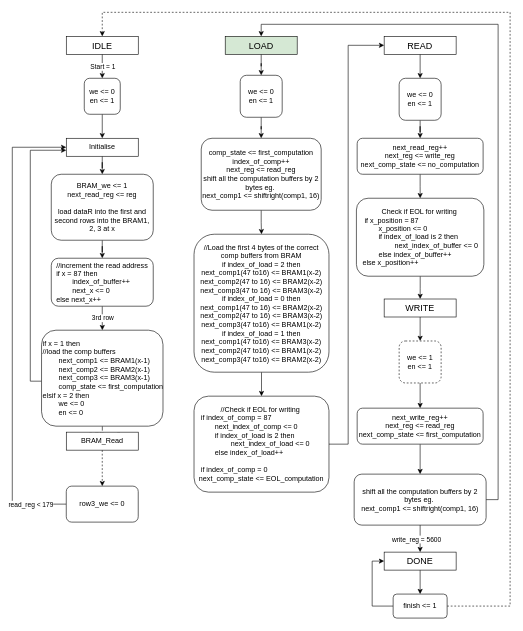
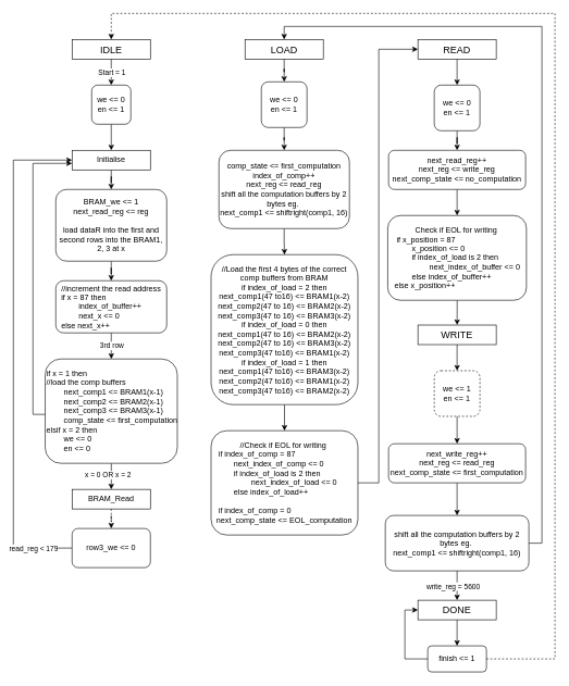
  <mxCell id="0" />
  <mxCell id="1" parent="0" />
  <mxCell id="2" value="" style="edgeStyle=orthogonalEdgeStyle;rounded=0;orthogonalLoop=1;jettySize=auto;html=1;" edge="1" parent="1" source="4" target="6"><mxGeometry relative="1" as="geometry" /></mxCell>
  <mxCell id="3" value="Start = 1" style="edgeLabel;html=1;align=center;verticalAlign=middle;resizable=0;points=[];" vertex="1" connectable="0" parent="2"><mxGeometry x="0.233" y="-4" relative="1" as="geometry"><mxPoint x="4" y="-5" as="offset" /></mxGeometry></mxCell>
  <mxCell id="4" value="IDLE" style="rounded=0;whiteSpace=wrap;html=1;fontSize=15;" vertex="1" parent="1"><mxGeometry x="110" y="60" width="120" height="30" as="geometry" /></mxCell>
  <mxCell id="5" value="" style="edgeStyle=orthogonalEdgeStyle;rounded=0;orthogonalLoop=1;jettySize=auto;html=1;" edge="1" parent="1" source="6" target="8"><mxGeometry relative="1" as="geometry" /></mxCell>
  <mxCell id="6" value="we &amp;lt;= 0&lt;div&gt;en &amp;lt;= 1&lt;/div&gt;" style="rounded=1;whiteSpace=wrap;html=1;" vertex="1" parent="1"><mxGeometry x="140" y="130" width="60" height="60" as="geometry" /></mxCell>
  <mxCell id="7" value="" style="edgeStyle=orthogonalEdgeStyle;rounded=0;orthogonalLoop=1;jettySize=auto;html=1;" edge="1" parent="1" source="8" target="10"><mxGeometry relative="1" as="geometry" /></mxCell>
  <mxCell id="8" value="Initialise" style="rounded=0;whiteSpace=wrap;html=1;" vertex="1" parent="1"><mxGeometry x="110" y="230" width="120" height="30" as="geometry" /></mxCell>
  <mxCell id="9" value="" style="edgeStyle=orthogonalEdgeStyle;rounded=0;orthogonalLoop=1;jettySize=auto;html=1;" edge="1" parent="1" source="10" target="22"><mxGeometry relative="1" as="geometry" /></mxCell>
  <mxCell id="10" value="&lt;div&gt;BRAM_we &amp;lt;= 1&lt;/div&gt;&lt;div&gt;next_read_reg &amp;lt;= reg&lt;/div&gt;&lt;div&gt;&lt;br&gt;&lt;/div&gt;load dataR into the first and second rows into the BRAM1, 2, 3 at x" style="rounded=1;whiteSpace=wrap;html=1;" vertex="1" parent="1"><mxGeometry x="85" y="290" width="170" height="110" as="geometry" /></mxCell>
  <mxCell id="11" value="" style="edgeStyle=orthogonalEdgeStyle;rounded=0;orthogonalLoop=1;jettySize=auto;html=1;" edge="1" parent="1" source="14" target="16"><mxGeometry relative="1" as="geometry" /></mxCell>
  <mxCell id="12" value="x = 0 OR x = 2" style="edgeLabel;html=1;align=center;verticalAlign=middle;resizable=0;points=[];" vertex="1" connectable="0" parent="11"><mxGeometry x="-0.133" y="-6" relative="1" as="geometry"><mxPoint as="offset" /></mxGeometry></mxCell>
  <mxCell id="13" style="edgeStyle=orthogonalEdgeStyle;rounded=0;orthogonalLoop=1;jettySize=auto;html=1;" edge="1" parent="1" source="14"><mxGeometry relative="1" as="geometry"><mxPoint x="110" y="250" as="targetPoint" /><Array as="points"><mxPoint x="50" y="635" /><mxPoint x="50" y="250" /></Array></mxGeometry></mxCell>
  <mxCell id="14" value="if x = 1 then&lt;div&gt;//load the comp buffers&lt;br&gt;&lt;div&gt;&lt;span style=&quot;white-space: pre;&quot;&gt;&#09;&lt;/span&gt;next_comp1 &amp;lt;= BRAM1(x-1)&lt;/div&gt;&lt;div&gt;&lt;div&gt;&lt;span style=&quot;background-color: initial;&quot;&gt;&lt;span style=&quot;white-space: pre;&quot;&gt;&#09;&lt;/span&gt;next_&lt;/span&gt;comp2 &amp;lt;= BRAM2(x-1)&lt;/div&gt;&lt;div&gt;&lt;div&gt;&lt;span style=&quot;background-color: initial;&quot;&gt;&lt;span style=&quot;white-space: pre;&quot;&gt;&#09;&lt;/span&gt;next_&lt;/span&gt;comp3 &amp;lt;= BRAM3(x-1)&lt;/div&gt;&lt;div&gt;&lt;span style=&quot;background-color: initial;&quot;&gt;&lt;span style=&quot;white-space: pre;&quot;&gt;&#09;&lt;/span&gt;comp_state &amp;lt;= first_computation&lt;/span&gt;&lt;/div&gt;&lt;div&gt;&lt;span style=&quot;background-color: initial;&quot;&gt;elsif x = 2 then&lt;/span&gt;&lt;/div&gt;&lt;/div&gt;&lt;/div&gt;&lt;div&gt;&lt;span style=&quot;white-space: pre;&quot;&gt;&#09;&lt;/span&gt;we &amp;lt;= 0&lt;/div&gt;&lt;div&gt;&lt;span style=&quot;white-space: pre;&quot;&gt;&#09;&lt;/span&gt;en &amp;lt;= 0&lt;/div&gt;&lt;/div&gt;" style="rounded=1;whiteSpace=wrap;html=1;align=left;" vertex="1" parent="1"><mxGeometry x="68.75" y="550" width="202.5" height="160" as="geometry" /></mxCell>
  <mxCell id="15" value="" style="edgeStyle=orthogonalEdgeStyle;rounded=0;orthogonalLoop=1;jettySize=auto;html=1;dashed=1;" edge="1" parent="1" source="16" target="19"><mxGeometry relative="1" as="geometry" /></mxCell>
- <mxCell id="16" value="BRAM_Read" style="rounded=0;whiteSpace=wrap;html=1;" vertex="1" parent="1"><mxGeometry x="110" y="720" width="120" height="30" as="geometry" /></mxCell>
+ <mxCell id="16" value="BRAM_Read" style="rounded=0;whiteSpace=wrap;html=1;" vertex="1" parent="1"><mxGeometry x="110" y="750" width="120" height="30" as="geometry" /></mxCell>
  <mxCell id="17" style="edgeStyle=orthogonalEdgeStyle;rounded=0;orthogonalLoop=1;jettySize=auto;html=1;exitX=0;exitY=0.5;exitDx=0;exitDy=0;entryX=0;entryY=0.5;entryDx=0;entryDy=0;" edge="1" parent="1" source="19" target="8"><mxGeometry relative="1" as="geometry"><Array as="points"><mxPoint x="20" y="840" /><mxPoint x="20" y="245" /></Array></mxGeometry></mxCell>
  <mxCell id="18" value="read_reg &amp;lt; 179" style="edgeLabel;html=1;align=center;verticalAlign=middle;resizable=0;points=[];" vertex="1" connectable="0" parent="17"><mxGeometry x="-0.907" y="-1" relative="1" as="geometry"><mxPoint x="-24" y="1" as="offset" /></mxGeometry></mxCell>
  <mxCell id="19" value="row3_we &amp;lt;= 0" style="rounded=1;whiteSpace=wrap;html=1;" vertex="1" parent="1"><mxGeometry x="110" y="810" width="120" height="60" as="geometry" /></mxCell>
  <mxCell id="20" value="" style="edgeStyle=orthogonalEdgeStyle;rounded=0;orthogonalLoop=1;jettySize=auto;html=1;" edge="1" parent="1" source="22" target="14"><mxGeometry relative="1" as="geometry" /></mxCell>
  <mxCell id="21" value="3rd row" style="edgeLabel;html=1;align=center;verticalAlign=middle;resizable=0;points=[];" vertex="1" connectable="0" parent="20"><mxGeometry x="0.313" y="6" relative="1" as="geometry"><mxPoint x="-6" y="-6" as="offset" /></mxGeometry></mxCell>
  <mxCell id="22" value="&lt;div&gt;//increment the read address&lt;/div&gt;&lt;div style=&quot;text-align: left;&quot;&gt;&lt;span style=&quot;background-color: initial;&quot;&gt;if x = 87 then&lt;/span&gt;&lt;/div&gt;&lt;div style=&quot;text-align: left;&quot;&gt;&lt;span style=&quot;background-color: initial;&quot;&gt;&lt;span style=&quot;white-space: pre;&quot;&gt;&#09;&lt;/span&gt;index_of_buffer++&lt;/span&gt;&lt;span style=&quot;background-color: initial;&quot;&gt;&amp;nbsp;&lt;/span&gt;&lt;/div&gt;&lt;div style=&quot;text-align: left;&quot;&gt;&lt;span style=&quot;background-color: initial;&quot;&gt;&lt;span style=&quot;white-space: pre;&quot;&gt;&#09;&lt;/span&gt;next_x &amp;lt;= 0&lt;/span&gt;&lt;/div&gt;&lt;div style=&quot;text-align: left;&quot;&gt;else next_&lt;span style=&quot;background-color: initial;&quot;&gt;x++&lt;/span&gt;&lt;/div&gt;" style="rounded=1;whiteSpace=wrap;html=1;" vertex="1" parent="1"><mxGeometry x="85" y="430" width="170" height="80" as="geometry" /></mxCell>
  <mxCell id="23" value="" style="edgeStyle=orthogonalEdgeStyle;rounded=0;orthogonalLoop=1;jettySize=auto;html=1;" edge="1" parent="1" source="24" target="55"><mxGeometry relative="1" as="geometry" /></mxCell>
- <mxCell id="24" value="LOAD" style="rounded=0;whiteSpace=wrap;html=1;fontSize=15;fillColor=#d5e8d4;" vertex="1" parent="1"><mxGeometry x="375" y="60" width="120" height="30" as="geometry" /></mxCell>
+ <mxCell id="24" value="LOAD" style="rounded=0;whiteSpace=wrap;html=1;fontSize=15;" vertex="1" parent="1"><mxGeometry x="375" y="60" width="120" height="30" as="geometry" /></mxCell>
  <mxCell id="25" value="" style="edgeStyle=orthogonalEdgeStyle;rounded=0;orthogonalLoop=1;jettySize=auto;html=1;" edge="1" parent="1" source="26" target="28"><mxGeometry relative="1" as="geometry" /></mxCell>
  <mxCell id="26" value="&lt;div style=&quot;&quot;&gt;&lt;span style=&quot;background-color: initial;&quot;&gt;comp_state &amp;lt;= first_computation&lt;/span&gt;&lt;/div&gt;&lt;div&gt;&lt;span style=&quot;background-color: initial;&quot;&gt;index_of_comp++&lt;/span&gt;&lt;/div&gt;&lt;div&gt;next_reg &amp;lt;= read_reg&lt;/div&gt;&lt;div&gt;&lt;div&gt;&lt;span style=&quot;background-color: initial;&quot;&gt;shift all the computation buffers by 2 bytes eg.&amp;nbsp;&lt;/span&gt;&lt;/div&gt;&lt;div&gt;&lt;span style=&quot;background-color: initial;&quot;&gt;next_comp1 &amp;lt;= shiftright(comp1, 16)&lt;/span&gt;&lt;/div&gt;&lt;div&gt;&lt;div&gt;&lt;div&gt;&lt;/div&gt;&lt;/div&gt;&lt;/div&gt;&lt;/div&gt;" style="rounded=1;whiteSpace=wrap;html=1;" vertex="1" parent="1"><mxGeometry x="335" y="230" width="200" height="120" as="geometry" /></mxCell>
  <mxCell id="27" value="" style="edgeStyle=orthogonalEdgeStyle;rounded=0;orthogonalLoop=1;jettySize=auto;html=1;" edge="1" parent="1" source="28" target="30"><mxGeometry relative="1" as="geometry" /></mxCell>
  <mxCell id="28" value="&lt;div&gt;//Load&amp;nbsp;&lt;span style=&quot;background-color: initial;&quot;&gt;the first 4 bytes&lt;/span&gt;&lt;span style=&quot;background-color: initial;&quot;&gt;&amp;nbsp;of the&amp;nbsp;&lt;/span&gt;&lt;span style=&quot;background-color: initial;&quot;&gt;correct comp buffers from BRAM&lt;/span&gt;&lt;/div&gt;if index_of_load&amp;nbsp;= 2 then&lt;div&gt;next_comp1(47 to16) &amp;lt;= BRAM1(x-2)&lt;/div&gt;&lt;div&gt;next_comp2(47 to 16) &amp;lt;= BRAM2(x-2)&lt;/div&gt;&lt;div&gt;next_comp3(47 to 16) &amp;lt;= BRAM3(x-2)&lt;/div&gt;&lt;div&gt;if index_of_load = 0 then&lt;/div&gt;&lt;div&gt;next_comp1(47 to 16) &amp;lt;= BRAM2(x-2)&lt;/div&gt;&lt;div&gt;next_comp2(47 to 16) &amp;lt;= BRAM3(x-2)&lt;/div&gt;&lt;div&gt;next_comp3(47 to16) &amp;lt;= BRAM1(x-2)&lt;/div&gt;&lt;div&gt;if index_of_load = 1 then&lt;/div&gt;&lt;div&gt;next_comp1(47 to16) &amp;lt;= BRAM3(x-2)&lt;/div&gt;&lt;div&gt;next_comp2(47 to16) &amp;lt;= BRAM1(x-2)&lt;/div&gt;&lt;div&gt;next_comp3(47 to16) &amp;lt;= BRAM2(x-2)&lt;/div&gt;" style="rounded=1;whiteSpace=wrap;html=1;" vertex="1" parent="1"><mxGeometry x="323" y="390" width="225" height="230" as="geometry" /></mxCell>
  <mxCell id="29" style="edgeStyle=orthogonalEdgeStyle;rounded=0;orthogonalLoop=1;jettySize=auto;html=1;entryX=0;entryY=0.5;entryDx=0;entryDy=0;" edge="1" parent="1" source="30" target="32"><mxGeometry relative="1" as="geometry"><Array as="points"><mxPoint x="580" y="740" /><mxPoint x="580" y="75" /></Array></mxGeometry></mxCell>
  <mxCell id="30" value="&lt;div&gt;//Check if EOL for writing&amp;nbsp;&lt;/div&gt;&lt;div style=&quot;text-align: left;&quot;&gt;&amp;nbsp;if index_of_comp = 87&lt;/div&gt;&lt;div style=&quot;text-align: left;&quot;&gt;&lt;span style=&quot;background-color: initial;&quot;&gt;&lt;span style=&quot;white-space: pre;&quot;&gt;&#09;&lt;/span&gt;next_index_of_comp &amp;lt;= 0&lt;/span&gt;&lt;span style=&quot;background-color: initial;&quot;&gt;&amp;nbsp;&lt;/span&gt;&lt;/div&gt;&lt;div style=&quot;text-align: left;&quot;&gt;&lt;span style=&quot;background-color: initial;&quot;&gt;&lt;span style=&quot;white-space: pre;&quot;&gt;&#09;&lt;/span&gt;if index_of_load is 2 then&lt;/span&gt;&lt;/div&gt;&lt;div&gt;&lt;div style=&quot;text-align: left;&quot;&gt;&lt;span style=&quot;white-space: pre;&quot;&gt;&#09;&lt;span style=&quot;white-space: pre;&quot;&gt;&#09;&lt;/span&gt;&lt;/span&gt;next_index_of_load &amp;lt;= 0&lt;span style=&quot;background-color: initial;&quot;&gt;&lt;/span&gt;&lt;/div&gt;&lt;div style=&quot;text-align: left;&quot;&gt;&lt;span style=&quot;white-space: pre;&quot;&gt;&#09;&lt;/span&gt;else index_of_load++&amp;nbsp;&lt;/div&gt;&lt;/div&gt;&lt;div&gt;&lt;br&gt;&lt;/div&gt;&lt;div&gt;&lt;div style=&quot;text-align: left;&quot;&gt;&amp;nbsp;if index_of_comp = 0&lt;/div&gt;&lt;/div&gt;&lt;div style=&quot;text-align: left;&quot;&gt;next_comp_state &amp;lt;= EOL_computation&lt;/div&gt;" style="rounded=1;whiteSpace=wrap;html=1;" vertex="1" parent="1"><mxGeometry x="323" y="660" width="225" height="160" as="geometry" /></mxCell>
  <mxCell id="31" value="" style="edgeStyle=orthogonalEdgeStyle;rounded=0;orthogonalLoop=1;jettySize=auto;html=1;" edge="1" parent="1" source="32" target="36"><mxGeometry relative="1" as="geometry" /></mxCell>
  <mxCell id="32" value="READ" style="rounded=0;whiteSpace=wrap;html=1;fontSize=15;" vertex="1" parent="1"><mxGeometry x="640" y="60" width="120" height="30" as="geometry" /></mxCell>
  <mxCell id="33" value="" style="edgeStyle=orthogonalEdgeStyle;rounded=0;orthogonalLoop=1;jettySize=auto;html=1;entryX=0.5;entryY=0;entryDx=0;entryDy=0;" edge="1" parent="1" source="34" target="40"><mxGeometry relative="1" as="geometry" /></mxCell>
  <mxCell id="34" value="&lt;div&gt;Check if EOL for writing&amp;nbsp;&lt;/div&gt;&lt;div style=&quot;text-align: left;&quot;&gt;&amp;nbsp;if x_position = 87&lt;/div&gt;&lt;div style=&quot;text-align: left;&quot;&gt;&lt;span style=&quot;background-color: initial;&quot;&gt;&lt;span style=&quot;white-space: pre;&quot;&gt;&#09;&lt;/span&gt;&lt;/span&gt;x_position&amp;nbsp;&lt;span style=&quot;background-color: initial;&quot;&gt;&amp;lt;= 0&lt;/span&gt;&lt;span style=&quot;background-color: initial;&quot;&gt;&amp;nbsp;&lt;/span&gt;&lt;/div&gt;&lt;div style=&quot;text-align: left;&quot;&gt;&lt;span style=&quot;background-color: initial;&quot;&gt;&lt;span style=&quot;white-space: pre;&quot;&gt;&#09;&lt;/span&gt;if index_of_load is 2 then&lt;/span&gt;&lt;/div&gt;&lt;div&gt;&lt;div style=&quot;text-align: left;&quot;&gt;&lt;span style=&quot;white-space: pre;&quot;&gt;&#09;&lt;span style=&quot;white-space: pre;&quot;&gt;&#09;&lt;/span&gt;&lt;/span&gt;next_index_of_buffer &amp;lt;= 0&lt;span style=&quot;background-color: initial;&quot;&gt;&lt;/span&gt;&lt;/div&gt;&lt;div style=&quot;text-align: left;&quot;&gt;&lt;span style=&quot;white-space: pre;&quot;&gt;&#09;&lt;/span&gt;else index_of_buffer++&lt;/div&gt;&lt;/div&gt;&lt;div style=&quot;text-align: left;&quot;&gt;else&amp;nbsp;&lt;span style=&quot;background-color: initial;&quot;&gt;x_position++&lt;/span&gt;&lt;/div&gt;" style="rounded=1;whiteSpace=wrap;html=1;" vertex="1" parent="1"><mxGeometry x="593.75" y="330" width="212.5" height="130" as="geometry" /></mxCell>
  <mxCell id="35" value="" style="edgeStyle=orthogonalEdgeStyle;rounded=0;orthogonalLoop=1;jettySize=auto;html=1;" edge="1" parent="1" source="36" target="38"><mxGeometry relative="1" as="geometry" /></mxCell>
  <mxCell id="36" value="we &amp;lt;= 0&lt;div&gt;en &amp;lt;= 1&lt;/div&gt;" style="rounded=1;whiteSpace=wrap;html=1;" vertex="1" parent="1"><mxGeometry x="665" y="130" width="70" height="70" as="geometry" /></mxCell>
  <mxCell id="37" value="" style="edgeStyle=orthogonalEdgeStyle;rounded=0;orthogonalLoop=1;jettySize=auto;html=1;" edge="1" parent="1" source="38" target="34"><mxGeometry relative="1" as="geometry" /></mxCell>
  <mxCell id="38" value="next_read_reg++&lt;div&gt;next_reg &amp;lt;= write_reg&lt;/div&gt;&lt;div&gt;next_comp_state &amp;lt;= no_computation&lt;/div&gt;" style="rounded=1;whiteSpace=wrap;html=1;" vertex="1" parent="1"><mxGeometry x="595" y="230" width="210" height="60" as="geometry" /></mxCell>
  <mxCell id="39" value="" style="edgeStyle=orthogonalEdgeStyle;rounded=0;orthogonalLoop=1;jettySize=auto;html=1;" edge="1" parent="1" source="40" target="42"><mxGeometry relative="1" as="geometry" /></mxCell>
  <mxCell id="40" value="WRITE" style="rounded=0;whiteSpace=wrap;html=1;fontSize=15;" vertex="1" parent="1"><mxGeometry x="640" y="498" width="120" height="30" as="geometry" /></mxCell>
  <mxCell id="41" value="" style="edgeStyle=orthogonalEdgeStyle;rounded=0;orthogonalLoop=1;jettySize=auto;html=1;" edge="1" parent="1" source="42" target="44"><mxGeometry relative="1" as="geometry" /></mxCell>
  <mxCell id="42" value="we &amp;lt;= 1&lt;div&gt;en &amp;lt;= 1&lt;/div&gt;" style="rounded=1;whiteSpace=wrap;html=1;dashed=1;" vertex="1" parent="1"><mxGeometry x="665" y="568" width="70" height="70" as="geometry" /></mxCell>
  <mxCell id="43" value="" style="edgeStyle=orthogonalEdgeStyle;rounded=0;orthogonalLoop=1;jettySize=auto;html=1;" edge="1" parent="1" source="44" target="48"><mxGeometry relative="1" as="geometry" /></mxCell>
  <mxCell id="44" value="next_write_reg++&lt;div&gt;next_reg &amp;lt;= read_reg&lt;/div&gt;&lt;div&gt;next_comp_state &amp;lt;= first_computation&lt;/div&gt;" style="rounded=1;whiteSpace=wrap;html=1;" vertex="1" parent="1"><mxGeometry x="595" y="680" width="210" height="60" as="geometry" /></mxCell>
  <mxCell id="45" value="" style="edgeStyle=orthogonalEdgeStyle;rounded=0;orthogonalLoop=1;jettySize=auto;html=1;" edge="1" parent="1" source="48" target="53"><mxGeometry relative="1" as="geometry" /></mxCell>
  <mxCell id="46" value="write_reg = 5600" style="edgeLabel;html=1;align=center;verticalAlign=middle;resizable=0;points=[];" vertex="1" connectable="0" parent="45"><mxGeometry x="-0.002" y="-7" relative="1" as="geometry"><mxPoint y="1" as="offset" /></mxGeometry></mxCell>
  <mxCell id="47" style="edgeStyle=orthogonalEdgeStyle;rounded=0;orthogonalLoop=1;jettySize=auto;html=1;entryX=0.5;entryY=0;entryDx=0;entryDy=0;" edge="1" parent="1" source="48" target="24"><mxGeometry relative="1" as="geometry"><Array as="points"><mxPoint x="830" y="833" /><mxPoint x="830" y="40" /><mxPoint x="435" y="40" /></Array></mxGeometry></mxCell>
  <mxCell id="48" value="&lt;div&gt;&lt;span style=&quot;background-color: initial;&quot;&gt;shift all the computation buffers by 2 bytes eg.&amp;nbsp;&lt;/span&gt;&lt;/div&gt;&lt;div&gt;&lt;div&gt;&lt;span style=&quot;background-color: initial;&quot;&gt;next_comp1 &amp;lt;= shiftright(comp1, 16)&lt;/span&gt;&lt;/div&gt;&lt;div&gt;&lt;div&gt;&lt;div&gt;&lt;/div&gt;&lt;/div&gt;&lt;/div&gt;&lt;/div&gt;" style="rounded=1;whiteSpace=wrap;html=1;" vertex="1" parent="1"><mxGeometry x="590" y="790" width="220" height="85" as="geometry" /></mxCell>
  <mxCell id="49" style="edgeStyle=orthogonalEdgeStyle;rounded=0;orthogonalLoop=1;jettySize=auto;html=1;entryX=0;entryY=0.5;entryDx=0;entryDy=0;" edge="1" parent="1" source="51" target="53"><mxGeometry relative="1" as="geometry"><Array as="points"><mxPoint x="620" y="1010" /><mxPoint x="620" y="935" /></Array></mxGeometry></mxCell>
  <mxCell id="50" style="edgeStyle=orthogonalEdgeStyle;rounded=0;orthogonalLoop=1;jettySize=auto;html=1;entryX=0.5;entryY=0;entryDx=0;entryDy=0;dashed=1;" edge="1" parent="1" source="51" target="4"><mxGeometry relative="1" as="geometry"><Array as="points"><mxPoint x="850" y="1010" /><mxPoint x="850" y="20" /><mxPoint x="170" y="20" /></Array></mxGeometry></mxCell>
  <mxCell id="51" value="&lt;div&gt;finish &amp;lt;= 1&lt;/div&gt;" style="rounded=1;whiteSpace=wrap;html=1;" vertex="1" parent="1"><mxGeometry x="655" y="990" width="90" height="40" as="geometry" /></mxCell>
  <mxCell id="52" value="" style="edgeStyle=orthogonalEdgeStyle;rounded=0;orthogonalLoop=1;jettySize=auto;html=1;" edge="1" parent="1" source="53" target="51"><mxGeometry relative="1" as="geometry" /></mxCell>
  <mxCell id="53" value="DONE" style="rounded=0;whiteSpace=wrap;html=1;fontSize=15;" vertex="1" parent="1"><mxGeometry x="640" y="920" width="120" height="30" as="geometry" /></mxCell>
  <mxCell id="54" value="" style="edgeStyle=orthogonalEdgeStyle;rounded=0;orthogonalLoop=1;jettySize=auto;html=1;" edge="1" parent="1" source="55" target="26"><mxGeometry relative="1" as="geometry" /></mxCell>
  <mxCell id="55" value="we &amp;lt;= 0&lt;div&gt;en &amp;lt;= 1&lt;/div&gt;" style="rounded=1;whiteSpace=wrap;html=1;" vertex="1" parent="1"><mxGeometry x="400" y="125" width="70" height="70" as="geometry" /></mxCell>
